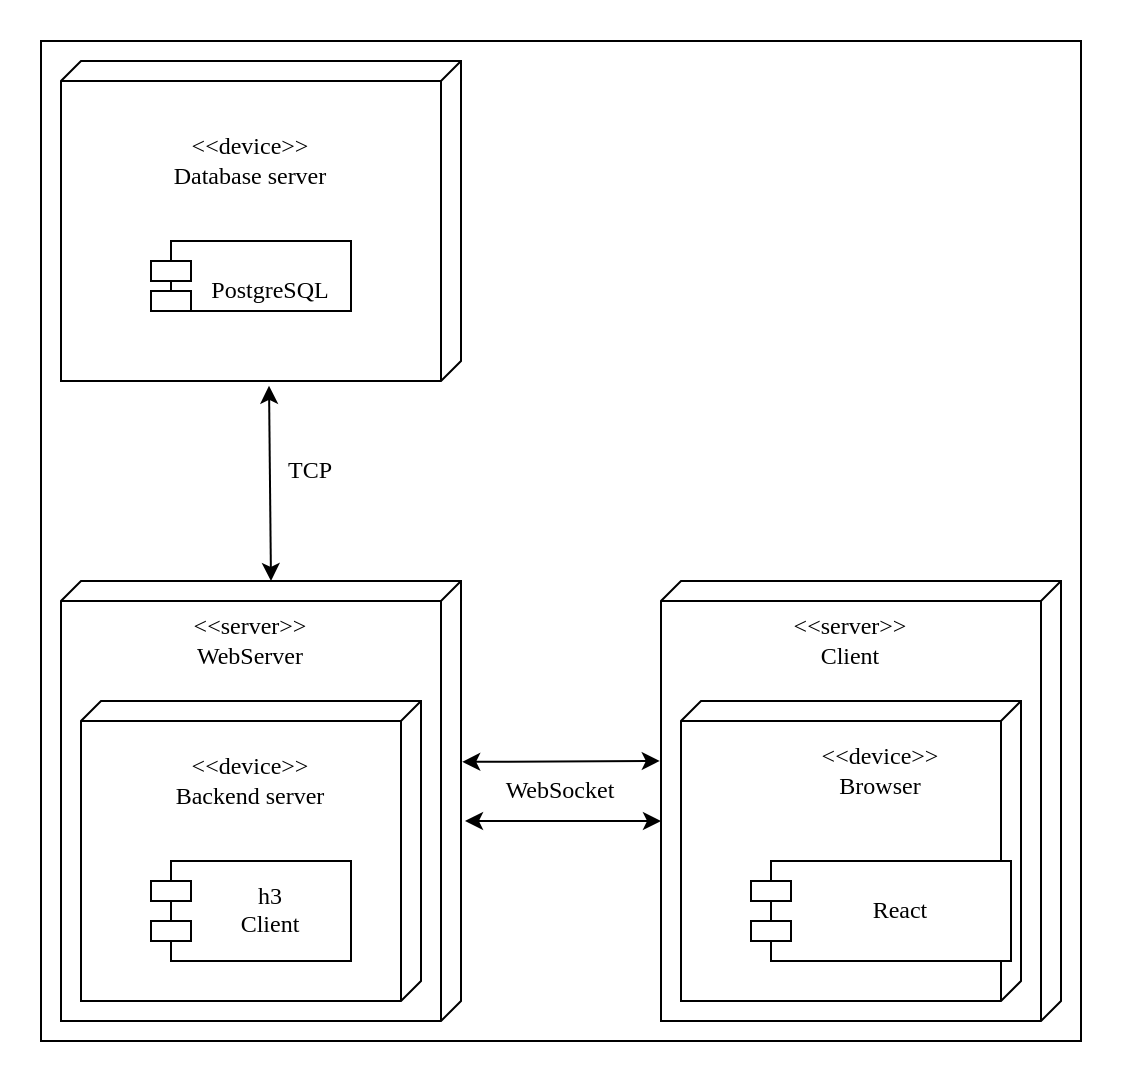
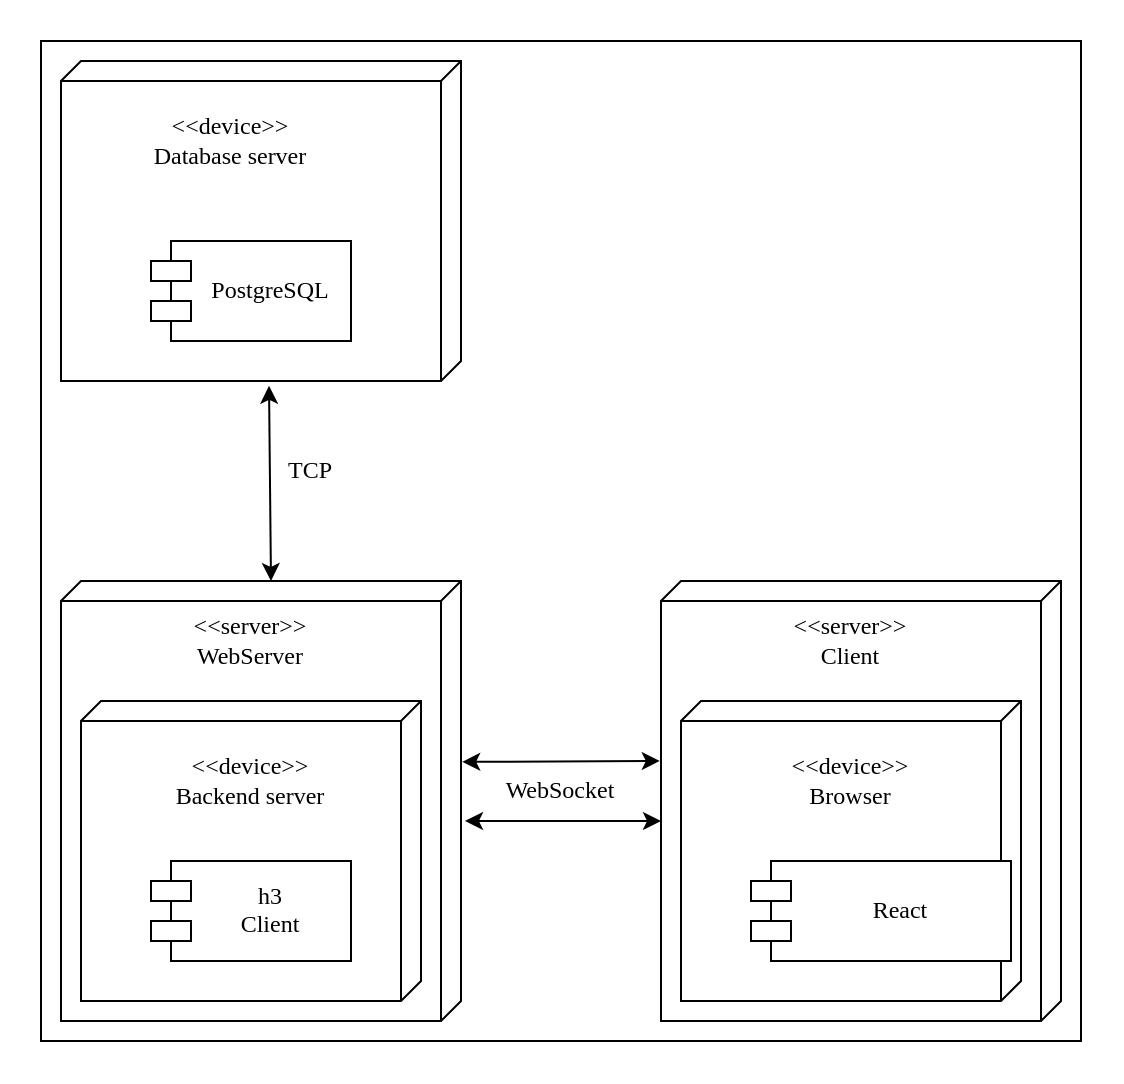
  <mxCell id="0" />
  <mxCell id="1" parent="0" />
  <mxCell id="2" value="" style="rounded=0;whiteSpace=wrap;html=1;" vertex="1" parent="1"><mxGeometry x="20" y="20" width="520" height="500" as="geometry" /></mxCell>
  <mxCell id="3" value="" style="verticalAlign=top;align=left;spacingTop=8;spacingLeft=2;spacingRight=12;shape=cube;size=10;direction=south;fontStyle=4;html=1;whiteSpace=wrap;fontFamily=Times New Roman;" parent="1" vertex="1"><mxGeometry x="30" y="290" width="200" height="220" as="geometry" /></mxCell>
  <mxCell id="4" value="&amp;lt;&amp;lt;server&amp;gt;&amp;gt;&lt;div&gt;WebServer&lt;/div&gt;" style="text;html=1;align=center;verticalAlign=middle;whiteSpace=wrap;rounded=0;fontFamily=Times New Roman;" parent="1" vertex="1"><mxGeometry x="85" y="300" width="80" height="40" as="geometry" /></mxCell>
  <mxCell id="5" value="" style="verticalAlign=top;align=left;spacingTop=8;spacingLeft=2;spacingRight=12;shape=cube;size=10;direction=south;fontStyle=4;html=1;whiteSpace=wrap;fontFamily=Times New Roman;" parent="1" vertex="1"><mxGeometry x="30" y="30" width="200" height="160" as="geometry" /></mxCell>
- <mxCell id="6" value="&amp;lt;&amp;lt;device&amp;gt;&amp;gt;&lt;div&gt;Database server&lt;/div&gt;" style="text;html=1;align=center;verticalAlign=middle;whiteSpace=wrap;rounded=0;fontFamily=Times New Roman;" parent="1" vertex="1"><mxGeometry x="65" y="60" width="120" height="40" as="geometry" /></mxCell>
- <mxCell id="7" value="PostgreSQL" style="shape=module;align=left;spacingLeft=20;align=center;verticalAlign=top;whiteSpace=wrap;html=1;fontFamily=Times New Roman;spacingTop=11;" parent="1" vertex="1"><mxGeometry x="75" y="120" width="100" height="35" as="geometry" /></mxCell>
+ <mxCell id="6" value="&amp;lt;&amp;lt;device&amp;gt;&amp;gt;&lt;div&gt;Database server&lt;/div&gt;" style="text;html=1;align=center;verticalAlign=middle;whiteSpace=wrap;rounded=0;fontFamily=Times New Roman;" parent="1" vertex="1"><mxGeometry x="55" y="50" width="120" height="40" as="geometry" /></mxCell>
+ <mxCell id="7" value="PostgreSQL" style="shape=module;align=left;spacingLeft=20;align=center;verticalAlign=top;whiteSpace=wrap;html=1;fontFamily=Times New Roman;spacingTop=11;" parent="1" vertex="1"><mxGeometry x="75" y="120" width="100" height="50" as="geometry" /></mxCell>
  <mxCell id="8" value="" style="verticalAlign=top;align=left;spacingTop=8;spacingLeft=2;spacingRight=12;shape=cube;size=10;direction=south;fontStyle=4;html=1;whiteSpace=wrap;fontFamily=Times New Roman;" parent="1" vertex="1"><mxGeometry x="40" y="350" width="170" height="150" as="geometry" /></mxCell>
  <mxCell id="9" value="&amp;lt;&amp;lt;device&amp;gt;&amp;gt;&lt;div&gt;Backend server&lt;/div&gt;" style="text;html=1;align=center;verticalAlign=middle;whiteSpace=wrap;rounded=0;fontFamily=Times New Roman;" parent="1" vertex="1"><mxGeometry x="65" y="370" width="120" height="40" as="geometry" /></mxCell>
  <mxCell id="10" value="h3&lt;div&gt;Client&lt;/div&gt;" style="shape=module;align=left;spacingLeft=20;align=center;verticalAlign=top;whiteSpace=wrap;html=1;fontFamily=Times New Roman;spacingTop=4;" parent="1" vertex="1"><mxGeometry x="75" y="430" width="100" height="50" as="geometry" /></mxCell>
  <mxCell id="11" value="" style="verticalAlign=top;align=left;spacingTop=8;spacingLeft=2;spacingRight=12;shape=cube;size=10;direction=south;fontStyle=4;html=1;whiteSpace=wrap;fontFamily=Times New Roman;" parent="1" vertex="1"><mxGeometry x="330" y="290" width="200" height="220" as="geometry" /></mxCell>
  <mxCell id="12" value="&amp;lt;&amp;lt;server&amp;gt;&amp;gt;&lt;div&gt;Client&lt;/div&gt;" style="text;html=1;align=center;verticalAlign=middle;whiteSpace=wrap;rounded=0;fontFamily=Times New Roman;" parent="1" vertex="1"><mxGeometry x="385" y="300" width="80" height="40" as="geometry" /></mxCell>
  <mxCell id="13" value="" style="verticalAlign=top;align=left;spacingTop=8;spacingLeft=2;spacingRight=12;shape=cube;size=10;direction=south;fontStyle=4;html=1;whiteSpace=wrap;fontFamily=Times New Roman;" parent="1" vertex="1"><mxGeometry x="340" y="350" width="170" height="150" as="geometry" /></mxCell>
- <mxCell id="14" value="&amp;lt;&amp;lt;device&amp;gt;&amp;gt;&lt;div&gt;Browser&lt;/div&gt;" style="text;html=1;align=center;verticalAlign=middle;whiteSpace=wrap;rounded=0;fontFamily=Times New Roman;" parent="1" vertex="1"><mxGeometry x="380" y="365" width="120" height="40" as="geometry" /></mxCell>
+ <mxCell id="14" value="&amp;lt;&amp;lt;device&amp;gt;&amp;gt;&lt;div&gt;Browser&lt;/div&gt;" style="text;html=1;align=center;verticalAlign=middle;whiteSpace=wrap;rounded=0;fontFamily=Times New Roman;" parent="1" vertex="1"><mxGeometry x="365" y="370" width="120" height="40" as="geometry" /></mxCell>
  <mxCell id="15" value="React" style="shape=module;align=left;spacingLeft=20;align=center;verticalAlign=top;whiteSpace=wrap;html=1;fontFamily=Times New Roman;spacingTop=11;" parent="1" vertex="1"><mxGeometry x="375" y="430" width="130" height="50" as="geometry" /></mxCell>
  <mxCell id="16" value="" style="endArrow=classic;startArrow=classic;html=1;rounded=0;exitX=0.411;exitY=-0.003;exitDx=0;exitDy=0;exitPerimeter=0;entryX=0.409;entryY=1.003;entryDx=0;entryDy=0;entryPerimeter=0;fontFamily=Times New Roman;" parent="1" source="3" target="11" edge="1"><mxGeometry width="50" height="50" relative="1" as="geometry"><mxPoint x="270" y="470" as="sourcePoint" /><mxPoint x="320" y="420" as="targetPoint" /></mxGeometry></mxCell>
  <mxCell id="17" value="" style="endArrow=classic;startArrow=classic;html=1;rounded=0;exitX=0.411;exitY=-0.003;exitDx=0;exitDy=0;exitPerimeter=0;entryX=0.409;entryY=1.003;entryDx=0;entryDy=0;entryPerimeter=0;fontFamily=Times New Roman;" parent="1" edge="1"><mxGeometry width="50" height="50" relative="1" as="geometry"><mxPoint x="232" y="410" as="sourcePoint" /><mxPoint x="330" y="410" as="targetPoint" /></mxGeometry></mxCell>
  <mxCell id="18" value="WebSocket" style="text;html=1;align=center;verticalAlign=middle;whiteSpace=wrap;rounded=0;fontFamily=Times New Roman;" parent="1" vertex="1"><mxGeometry x="250" y="380" width="60" height="30" as="geometry" /></mxCell>
  <mxCell id="19" value="TCP" style="text;html=1;align=center;verticalAlign=middle;whiteSpace=wrap;rounded=0;fontFamily=Times New Roman;" vertex="1" parent="1"><mxGeometry x="125" y="220" width="60" height="30" as="geometry" /></mxCell>
  <mxCell id="20" value="" style="endArrow=classic;startArrow=classic;html=1;rounded=0;exitX=0;exitY=0;exitDx=0;exitDy=95;exitPerimeter=0;entryX=1.015;entryY=0.48;entryDx=0;entryDy=0;entryPerimeter=0;fontFamily=Times New Roman;" edge="1" parent="1" source="3" target="5"><mxGeometry width="50" height="50" relative="1" as="geometry"><mxPoint x="241" y="390" as="sourcePoint" /><mxPoint x="339" y="390" as="targetPoint" /></mxGeometry></mxCell>
